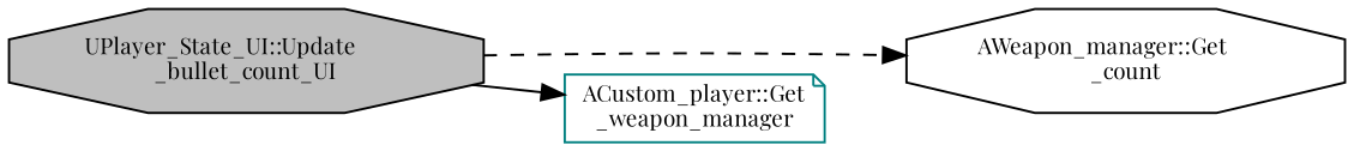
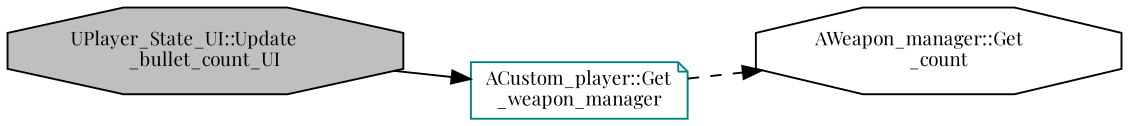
  digraph {
    fontname="Playfair Display"
    rankdir=LR
    node [color=black fillcolor=white fontname="Playfair Display" fontsize=10 shape=octagon style=filled]
    edge [color=black fontname="Playfair Display" fontsize=10 labelfontname=Helvetica labelfontsize=10]
    n1 [fillcolor=grey75 fontcolor=black height=0.2 label="UPlayer_State_UI::Update\l_bullet_count_UI" width=0.4]
    n2 [height=0.2 label="AWeapon_manager::Get\l_count" width=0.4]
    n3 [color=teal height=0.2 label="ACustom_player::Get\l_weapon_manager" shape=note width=0.4]
-   n1 -> n2 [style=dashed]
+   n3 -> n2 [style=dashed]
    n1 -> n3 [style=solid]
  }
